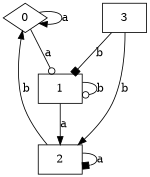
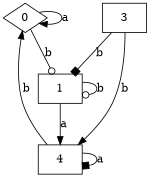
  digraph {
    d2tdocpreamble="\usetikzlibrary{automata}"
    d2tfigpreamble="\tikzstyle{every state}= [ draw=blue!50,very thick,fill=blue!20]  \tikzstyle{auto}= [fill=white]"
    ranksep=0.5
    node [shape=box style=state]
    edge [arrowhead=normal lblstyle=auto topath="bend right"]
    n1 [label=0 shape=diamond]
    n2 [label=1 style="state, accepting"]
-   n3 [label=2]
+   n3 [label=4]
    n4 [label=3 style="state, initial"]
    n1 -> n1 [label=a topath="loop above"]
-   n1 -> n2 [arrowhead=odot label=a]
+   n1 -> n2 [arrowhead=odot label=b]
    n2 -> n2 [arrowhead=odot label=b topath="loop above"]
    n2 -> n3 [label=a]
    n3 -> n1 [label=b]
    n3 -> n3 [arrowhead=box label=a topath="loop above"]
    n4 -> n2 [arrowhead=box label=b]
    n4 -> n3 [label=b]
  }
